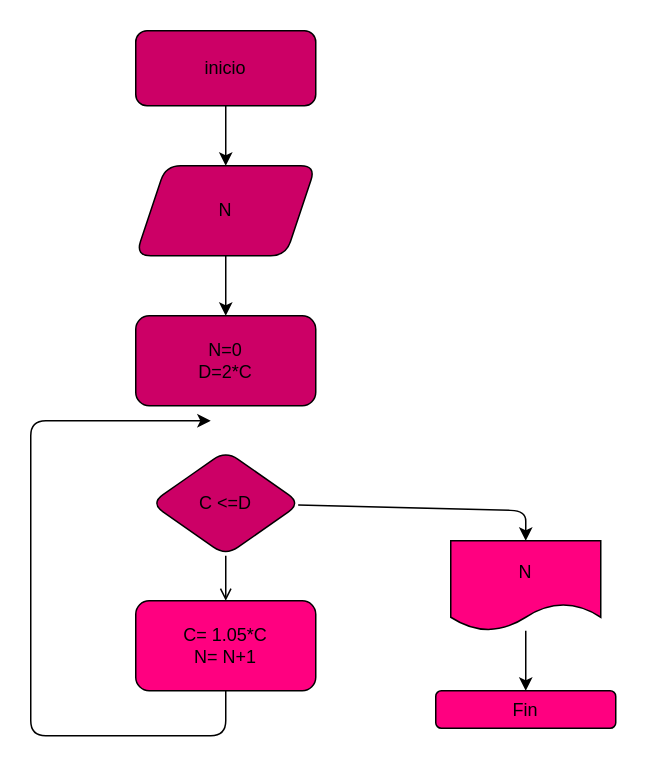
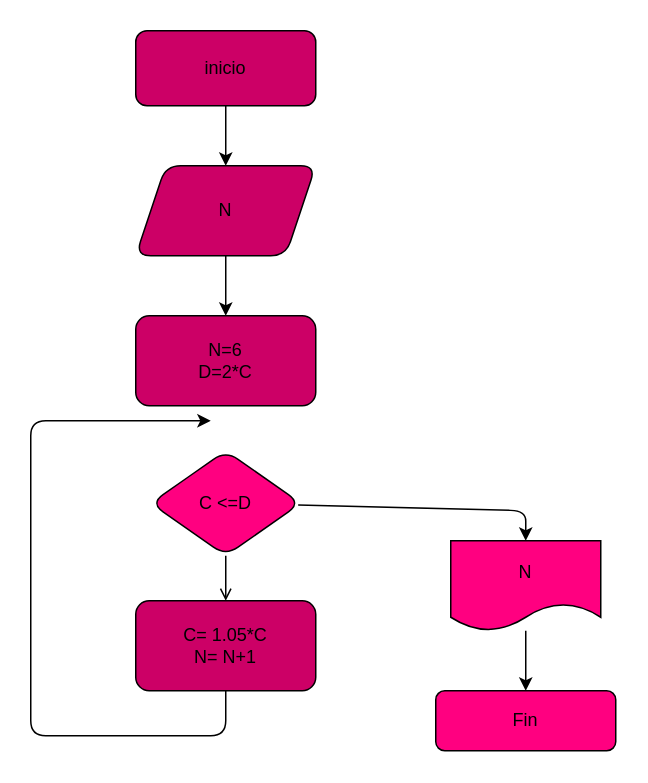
  <mxCell id="0" />
  <mxCell id="1" parent="0" />
  <mxCell id="2" value="" style="edgeStyle=none;html=1;" edge="1" parent="1" source="3" target="5"><mxGeometry relative="1" as="geometry" /></mxCell>
  <mxCell id="3" value="inicio" style="rounded=1;whiteSpace=wrap;html=1;fillColor=#CC0066;" vertex="1" parent="1"><mxGeometry x="90" y="20" width="120" height="50" as="geometry" /></mxCell>
  <mxCell id="4" value="" style="edgeStyle=none;html=1;" edge="1" parent="1" source="5" target="6"><mxGeometry relative="1" as="geometry" /></mxCell>
  <mxCell id="5" value="N" style="shape=parallelogram;perimeter=parallelogramPerimeter;whiteSpace=wrap;html=1;fixedSize=1;rounded=1;fillColor=#CC0066;" vertex="1" parent="1"><mxGeometry x="90" y="110" width="120" height="60" as="geometry" /></mxCell>
- <mxCell id="6" value="N=0&lt;br&gt;D=2*C" style="whiteSpace=wrap;html=1;rounded=1;fillColor=#CC0066;" vertex="1" parent="1"><mxGeometry x="90" y="210" width="120" height="60" as="geometry" /></mxCell>
+ <mxCell id="6" value="N=6&lt;br&gt;D=2*C" style="whiteSpace=wrap;html=1;rounded=1;fillColor=#CC0066;" vertex="1" parent="1"><mxGeometry x="90" y="210" width="120" height="60" as="geometry" /></mxCell>
  <mxCell id="7" value="" style="edgeStyle=none;html=1;endArrow=open;" edge="1" parent="1" source="9" target="11"><mxGeometry relative="1" as="geometry" /></mxCell>
  <mxCell id="8" value="" style="edgeStyle=none;html=1;" edge="1" parent="1" source="9" target="13"><mxGeometry relative="1" as="geometry"><Array as="points"><mxPoint x="350" y="340" /></Array></mxGeometry></mxCell>
- <mxCell id="9" value="C &amp;lt;=D" style="rhombus;whiteSpace=wrap;html=1;rounded=1;fillColor=#cc0066;" vertex="1" parent="1"><mxGeometry x="100" y="300" width="100" height="70" as="geometry" /></mxCell>
+ <mxCell id="9" value="C &amp;lt;=D" style="rhombus;whiteSpace=wrap;html=1;rounded=1;fillColor=#FF0080;" vertex="1" parent="1"><mxGeometry x="100" y="300" width="100" height="70" as="geometry" /></mxCell>
  <mxCell id="10" value="" style="edgeStyle=none;html=1;" edge="1" parent="1" source="11"><mxGeometry relative="1" as="geometry"><mxPoint x="140" y="280" as="targetPoint" /><Array as="points"><mxPoint x="150" y="490" /><mxPoint x="20" y="490" /><mxPoint x="20" y="280" /></Array></mxGeometry></mxCell>
- <mxCell id="11" value="C= 1.05*C&lt;br&gt;N= N+1" style="whiteSpace=wrap;html=1;rounded=1;fillColor=#FF0080;" vertex="1" parent="1"><mxGeometry x="90" y="400" width="120" height="60" as="geometry" /></mxCell>
+ <mxCell id="11" value="C= 1.05*C&lt;br&gt;N= N+1" style="whiteSpace=wrap;html=1;rounded=1;fillColor=#cc0066;" vertex="1" parent="1"><mxGeometry x="90" y="400" width="120" height="60" as="geometry" /></mxCell>
  <mxCell id="12" value="" style="edgeStyle=none;html=1;" edge="1" parent="1" source="13" target="14"><mxGeometry relative="1" as="geometry" /></mxCell>
  <mxCell id="13" value="N" style="shape=document;whiteSpace=wrap;html=1;boundedLbl=1;rounded=1;fillColor=#FF0080;" vertex="1" parent="1"><mxGeometry x="300" y="360" width="100" height="60" as="geometry" /></mxCell>
- <mxCell id="14" value="Fin" style="whiteSpace=wrap;html=1;rounded=1;fillColor=#FF0080;" vertex="1" parent="1"><mxGeometry x="290" y="460" width="120" height="25" as="geometry" /></mxCell>
+ <mxCell id="14" value="Fin" style="whiteSpace=wrap;html=1;rounded=1;fillColor=#FF0080;" vertex="1" parent="1"><mxGeometry x="290" y="460" width="120" height="40" as="geometry" /></mxCell>
